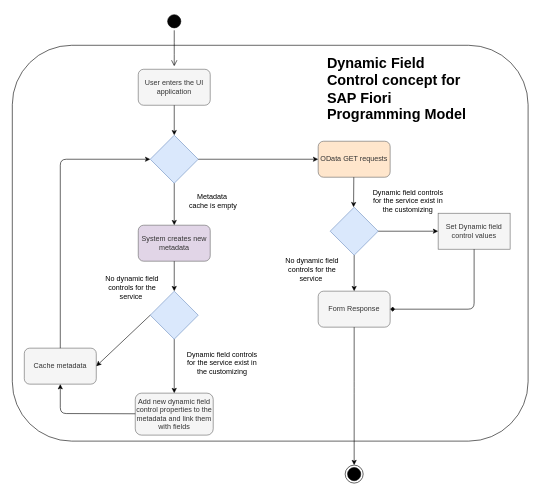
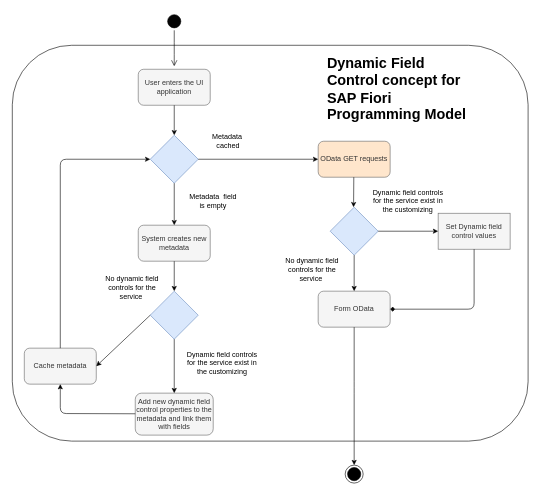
  <mxCell id="0" />
  <mxCell id="1" parent="0" />
  <mxCell id="2" value="" style="whiteSpace=wrap;html=1;rounded=1;" vertex="1" parent="1"><mxGeometry x="20" y="75" width="860" height="660" as="geometry" /></mxCell>
  <mxCell id="3" value="User enters the UI application" style="whiteSpace=wrap;html=1;perimeterSpacing=0;rounded=1;fillColor=#f5f5f5;strokeColor=#666666;fontColor=#333333;" vertex="1" parent="1"><mxGeometry x="230" y="115" width="120" height="60" as="geometry" /></mxCell>
  <mxCell id="4" value="" style="ellipse;html=1;shape=startState;fillColor=#050505;rounded=1;" vertex="1" parent="1"><mxGeometry x="275" y="20" width="30" height="30" as="geometry" /></mxCell>
  <mxCell id="5" value="" style="edgeStyle=orthogonalEdgeStyle;html=1;verticalAlign=bottom;endArrow=open;endSize=8;strokeColor=#030303;" edge="1" source="4" parent="1"><mxGeometry relative="1" as="geometry"><mxPoint x="290" y="110" as="targetPoint" /></mxGeometry></mxCell>
  <mxCell id="6" value="" style="rhombus;whiteSpace=wrap;html=1;rounded=0;fillColor=#dae8fc;strokeColor=#6c8ebf;" vertex="1" parent="1"><mxGeometry x="250" y="225" width="80" height="80" as="geometry" /></mxCell>
  <mxCell id="7" value="" style="endArrow=classic;html=1;exitX=0.5;exitY=1;exitDx=0;exitDy=0;entryX=0.5;entryY=0;entryDx=0;entryDy=0;" edge="1" parent="1" source="3" target="6"><mxGeometry width="50" height="50" relative="1" as="geometry"><mxPoint x="370" y="245" as="sourcePoint" /><mxPoint x="420" y="195" as="targetPoint" /></mxGeometry></mxCell>
  <mxCell id="8" value="OData GET requests" style="whiteSpace=wrap;html=1;rounded=1;fillColor=#ffe6cc;strokeColor=#666666;fontColor=#333333;" vertex="1" parent="1"><mxGeometry x="530" y="235" width="120" height="60" as="geometry" /></mxCell>
- <mxCell id="9" value="System creates new metadata" style="whiteSpace=wrap;html=1;rounded=1;fillColor=#e1d5e7;strokeColor=#666666;fontColor=#333333;" vertex="1" parent="1"><mxGeometry x="230" y="375" width="120" height="60" as="geometry" /></mxCell>
+ <mxCell id="9" value="System creates new metadata" style="whiteSpace=wrap;html=1;rounded=1;fillColor=#f5f5f5;strokeColor=#666666;fontColor=#333333;" vertex="1" parent="1"><mxGeometry x="230" y="375" width="120" height="60" as="geometry" /></mxCell>
  <mxCell id="10" value="" style="endArrow=classic;html=1;exitX=1;exitY=0.5;exitDx=0;exitDy=0;entryX=0;entryY=0.5;entryDx=0;entryDy=0;" edge="1" parent="1" source="6" target="8"><mxGeometry width="50" height="50" relative="1" as="geometry"><mxPoint x="370" y="245" as="sourcePoint" /><mxPoint x="420" y="195" as="targetPoint" /></mxGeometry></mxCell>
  <mxCell id="11" value="" style="endArrow=classic;html=1;exitX=0.5;exitY=1;exitDx=0;exitDy=0;entryX=0.5;entryY=0;entryDx=0;entryDy=0;" edge="1" parent="1" source="6" target="9"><mxGeometry width="50" height="50" relative="1" as="geometry"><mxPoint x="370" y="245" as="sourcePoint" /><mxPoint x="420" y="195" as="targetPoint" /></mxGeometry></mxCell>
- <mxCell id="13" value="Metadata&amp;nbsp; cache is empty" style="text;html=1;strokeColor=none;fillColor=none;align=center;verticalAlign=middle;whiteSpace=wrap;rounded=1;" vertex="1" parent="1"><mxGeometry x="310" y="325" width="90" height="20" as="geometry" /></mxCell>
+ <mxCell id="12" value="Metadata&amp;nbsp; cached" style="text;html=1;strokeColor=none;fillColor=none;align=center;verticalAlign=middle;whiteSpace=wrap;rounded=1;" vertex="1" parent="1"><mxGeometry x="360" y="225" width="40" height="20" as="geometry" /></mxCell>
+ <mxCell id="13" value="Metadata&amp;nbsp; field is empty" style="text;html=1;strokeColor=none;fillColor=none;align=center;verticalAlign=middle;whiteSpace=wrap;rounded=1;" vertex="1" parent="1"><mxGeometry x="310" y="325" width="90" height="20" as="geometry" /></mxCell>
  <mxCell id="14" value="" style="rhombus;whiteSpace=wrap;html=1;rounded=0;fillColor=#dae8fc;strokeColor=#6c8ebf;" vertex="1" parent="1"><mxGeometry x="250" y="485" width="80" height="80" as="geometry" /></mxCell>
  <mxCell id="15" value="" style="endArrow=classic;html=1;exitX=0.5;exitY=1;exitDx=0;exitDy=0;entryX=0.5;entryY=0;entryDx=0;entryDy=0;" edge="1" parent="1" source="9" target="14"><mxGeometry width="50" height="50" relative="1" as="geometry"><mxPoint x="300" y="315" as="sourcePoint" /><mxPoint x="300" y="385" as="targetPoint" /></mxGeometry></mxCell>
  <mxCell id="16" value="Add new dynamic field control properties to the metadata and link them with fields" style="whiteSpace=wrap;html=1;rounded=1;fillColor=#f5f5f5;strokeColor=#666666;fontColor=#333333;" vertex="1" parent="1"><mxGeometry x="225" y="655" width="130" height="70" as="geometry" /></mxCell>
  <mxCell id="17" value="" style="endArrow=classic;html=1;exitX=0.5;exitY=1;exitDx=0;exitDy=0;entryX=0.5;entryY=0;entryDx=0;entryDy=0;" edge="1" parent="1" source="14" target="16"><mxGeometry width="50" height="50" relative="1" as="geometry"><mxPoint x="280" y="335" as="sourcePoint" /><mxPoint x="330" y="285" as="targetPoint" /></mxGeometry></mxCell>
  <mxCell id="18" value="&#10;&#10;&lt;span style=&quot;color: rgb(0, 0, 0); font-family: helvetica; font-size: 12px; font-style: normal; font-weight: 400; letter-spacing: normal; text-align: center; text-indent: 0px; text-transform: none; word-spacing: 0px; background-color: rgb(255, 255, 255); display: inline; float: none;&quot;&gt;Dynamic field controls for the service exist in the customizing&lt;/span&gt;&#10;&#10;" style="text;html=1;strokeColor=none;fillColor=none;align=center;verticalAlign=middle;whiteSpace=wrap;rounded=1;" vertex="1" parent="1"><mxGeometry x="310" y="595" width="120" height="20" as="geometry" /></mxCell>
  <mxCell id="19" value="&lt;br&gt;&lt;br&gt;&lt;span style=&quot;color: rgb(0 , 0 , 0) ; font-family: &amp;#34;helvetica&amp;#34; ; font-size: 12px ; font-style: normal ; font-weight: 400 ; letter-spacing: normal ; text-align: center ; text-indent: 0px ; text-transform: none ; word-spacing: 0px ; background-color: rgb(255 , 255 , 255) ; display: inline ; float: none&quot;&gt;No dynamic field controls for the service&amp;nbsp;&lt;/span&gt;&lt;br&gt;" style="text;html=1;strokeColor=none;fillColor=none;align=center;verticalAlign=middle;whiteSpace=wrap;rounded=1;" vertex="1" parent="1"><mxGeometry x="160" y="455" width="120" height="20" as="geometry" /></mxCell>
  <mxCell id="20" value="Cache metadata" style="whiteSpace=wrap;html=1;rounded=1;fillColor=#f5f5f5;strokeColor=#666666;fontColor=#333333;" vertex="1" parent="1"><mxGeometry x="40" y="580" width="120" height="60" as="geometry" /></mxCell>
  <mxCell id="21" value="" style="endArrow=classic;html=1;exitX=0;exitY=0.5;exitDx=0;exitDy=0;entryX=1;entryY=0.5;entryDx=0;entryDy=0;" edge="1" parent="1" source="14" target="20"><mxGeometry width="50" height="50" relative="1" as="geometry"><mxPoint x="300" y="575" as="sourcePoint" /><mxPoint x="300" y="665" as="targetPoint" /></mxGeometry></mxCell>
  <mxCell id="22" value="" style="endArrow=classic;html=1;exitX=0;exitY=0.5;exitDx=0;exitDy=0;entryX=0.5;entryY=1;entryDx=0;entryDy=0;" edge="1" parent="1" target="20"><mxGeometry width="50" height="50" relative="1" as="geometry"><mxPoint x="225" y="689.41" as="sourcePoint" /><mxPoint x="135" y="689.41" as="targetPoint" /><Array as="points"><mxPoint x="100" y="689" /></Array></mxGeometry></mxCell>
  <mxCell id="23" value="" style="endArrow=classic;html=1;exitX=0.5;exitY=0;exitDx=0;exitDy=0;entryX=0;entryY=0.5;entryDx=0;entryDy=0;" edge="1" parent="1" source="20" target="6"><mxGeometry width="50" height="50" relative="1" as="geometry"><mxPoint x="280" y="465" as="sourcePoint" /><mxPoint x="100" y="255" as="targetPoint" /><Array as="points"><mxPoint x="100" y="265" /></Array></mxGeometry></mxCell>
  <mxCell id="24" value="" style="rhombus;whiteSpace=wrap;html=1;rounded=0;fillColor=#dae8fc;strokeColor=#6c8ebf;" vertex="1" parent="1"><mxGeometry x="550" y="345" width="80" height="80" as="geometry" /></mxCell>
  <mxCell id="25" value="" style="endArrow=classic;html=1;exitX=0.5;exitY=1;exitDx=0;exitDy=0;" edge="1" parent="1"><mxGeometry width="50" height="50" relative="1" as="geometry"><mxPoint x="589.41" y="295" as="sourcePoint" /><mxPoint x="589" y="345" as="targetPoint" /></mxGeometry></mxCell>
  <mxCell id="26" value="&#10;&#10;&lt;span style=&quot;color: rgb(0, 0, 0); font-family: helvetica; font-size: 12px; font-style: normal; font-weight: 400; letter-spacing: normal; text-align: center; text-indent: 0px; text-transform: none; word-spacing: 0px; background-color: rgb(255, 255, 255); display: inline; float: none;&quot;&gt;Dynamic field controls for the service exist in the customizing&lt;/span&gt;&#10;&#10;" style="text;html=1;strokeColor=none;fillColor=none;align=center;verticalAlign=middle;whiteSpace=wrap;rounded=1;" vertex="1" parent="1"><mxGeometry x="620" y="325" width="120" height="20" as="geometry" /></mxCell>
  <mxCell id="27" value="Set Dynamic field control values" style="whiteSpace=wrap;html=1;fillColor=#f5f5f5;strokeColor=#666666;fontColor=#333333;rounded=0;" vertex="1" parent="1"><mxGeometry x="730" y="355" width="120" height="60" as="geometry" /></mxCell>
  <mxCell id="28" value="" style="endArrow=classic;html=1;exitX=1;exitY=0.5;exitDx=0;exitDy=0;entryX=0;entryY=0.5;entryDx=0;entryDy=0;" edge="1" parent="1" source="24" target="27"><mxGeometry width="50" height="50" relative="1" as="geometry"><mxPoint x="340" y="275" as="sourcePoint" /><mxPoint x="540" y="275" as="targetPoint" /></mxGeometry></mxCell>
- <mxCell id="29" value="Form Response" style="whiteSpace=wrap;html=1;rounded=1;fillColor=#f5f5f5;strokeColor=#666666;fontColor=#333333;" vertex="1" parent="1"><mxGeometry x="530" y="485" width="120" height="60" as="geometry" /></mxCell>
+ <mxCell id="29" value="Form OData" style="whiteSpace=wrap;html=1;rounded=1;fillColor=#f5f5f5;strokeColor=#666666;fontColor=#333333;" vertex="1" parent="1"><mxGeometry x="530" y="485" width="120" height="60" as="geometry" /></mxCell>
  <mxCell id="30" value="" style="endArrow=classic;html=1;exitX=0.5;exitY=1;exitDx=0;exitDy=0;entryX=0.5;entryY=0;entryDx=0;entryDy=0;" edge="1" parent="1" source="24" target="29"><mxGeometry width="50" height="50" relative="1" as="geometry"><mxPoint x="640" y="395" as="sourcePoint" /><mxPoint x="740" y="395" as="targetPoint" /></mxGeometry></mxCell>
  <mxCell id="31" value="&lt;br&gt;&lt;br&gt;&lt;span style=&quot;color: rgb(0 , 0 , 0) ; font-family: &amp;#34;helvetica&amp;#34; ; font-size: 12px ; font-style: normal ; font-weight: 400 ; letter-spacing: normal ; text-align: center ; text-indent: 0px ; text-transform: none ; word-spacing: 0px ; background-color: rgb(255 , 255 , 255) ; display: inline ; float: none&quot;&gt;No dynamic field controls for the service&amp;nbsp;&lt;/span&gt;&lt;br&gt;" style="text;html=1;strokeColor=none;fillColor=none;align=center;verticalAlign=middle;whiteSpace=wrap;rounded=1;" vertex="1" parent="1"><mxGeometry x="460" y="425" width="120" height="20" as="geometry" /></mxCell>
  <mxCell id="32" value="" style="endArrow=diamond;html=1;strokeColor=#030303;entryX=1;entryY=0.5;entryDx=0;entryDy=0;exitX=0.5;exitY=1;exitDx=0;exitDy=0;" edge="1" parent="1" source="27" target="29"><mxGeometry width="50" height="50" relative="1" as="geometry"><mxPoint x="480" y="575" as="sourcePoint" /><mxPoint x="530" y="525" as="targetPoint" /><Array as="points"><mxPoint x="790" y="515" /></Array></mxGeometry></mxCell>
  <mxCell id="33" value="" style="endArrow=classic;html=1;strokeColor=#030303;exitX=0.5;exitY=1;exitDx=0;exitDy=0;entryX=0.5;entryY=0;entryDx=0;entryDy=0;" edge="1" parent="1" target="34"><mxGeometry width="50" height="50" relative="1" as="geometry"><mxPoint x="590" y="545" as="sourcePoint" /><mxPoint x="590" y="745" as="targetPoint" /><Array as="points"><mxPoint x="590" y="645" /></Array></mxGeometry></mxCell>
  <mxCell id="34" value="" style="ellipse;html=1;shape=endState;fillColor=#000000;rounded=1;" vertex="1" parent="1"><mxGeometry x="575" y="775" width="30" height="30" as="geometry" /></mxCell>
  <mxCell id="35" value="&lt;h1&gt;Dynamic Field Control concept for SAP Fiori Programming Model&lt;/h1&gt;&lt;p&gt;Lorem ipsum dolor sit amet, consectetur adipisicing elit, sed do eiusmod tempor incididunt ut labore et dolore magna aliqua.&lt;/p&gt;" style="text;html=1;strokeColor=none;fillColor=none;spacing=5;spacingTop=-20;whiteSpace=wrap;overflow=hidden;rounded=0;" vertex="1" parent="1"><mxGeometry x="540" y="85" width="260" height="120" as="geometry" /></mxCell>
